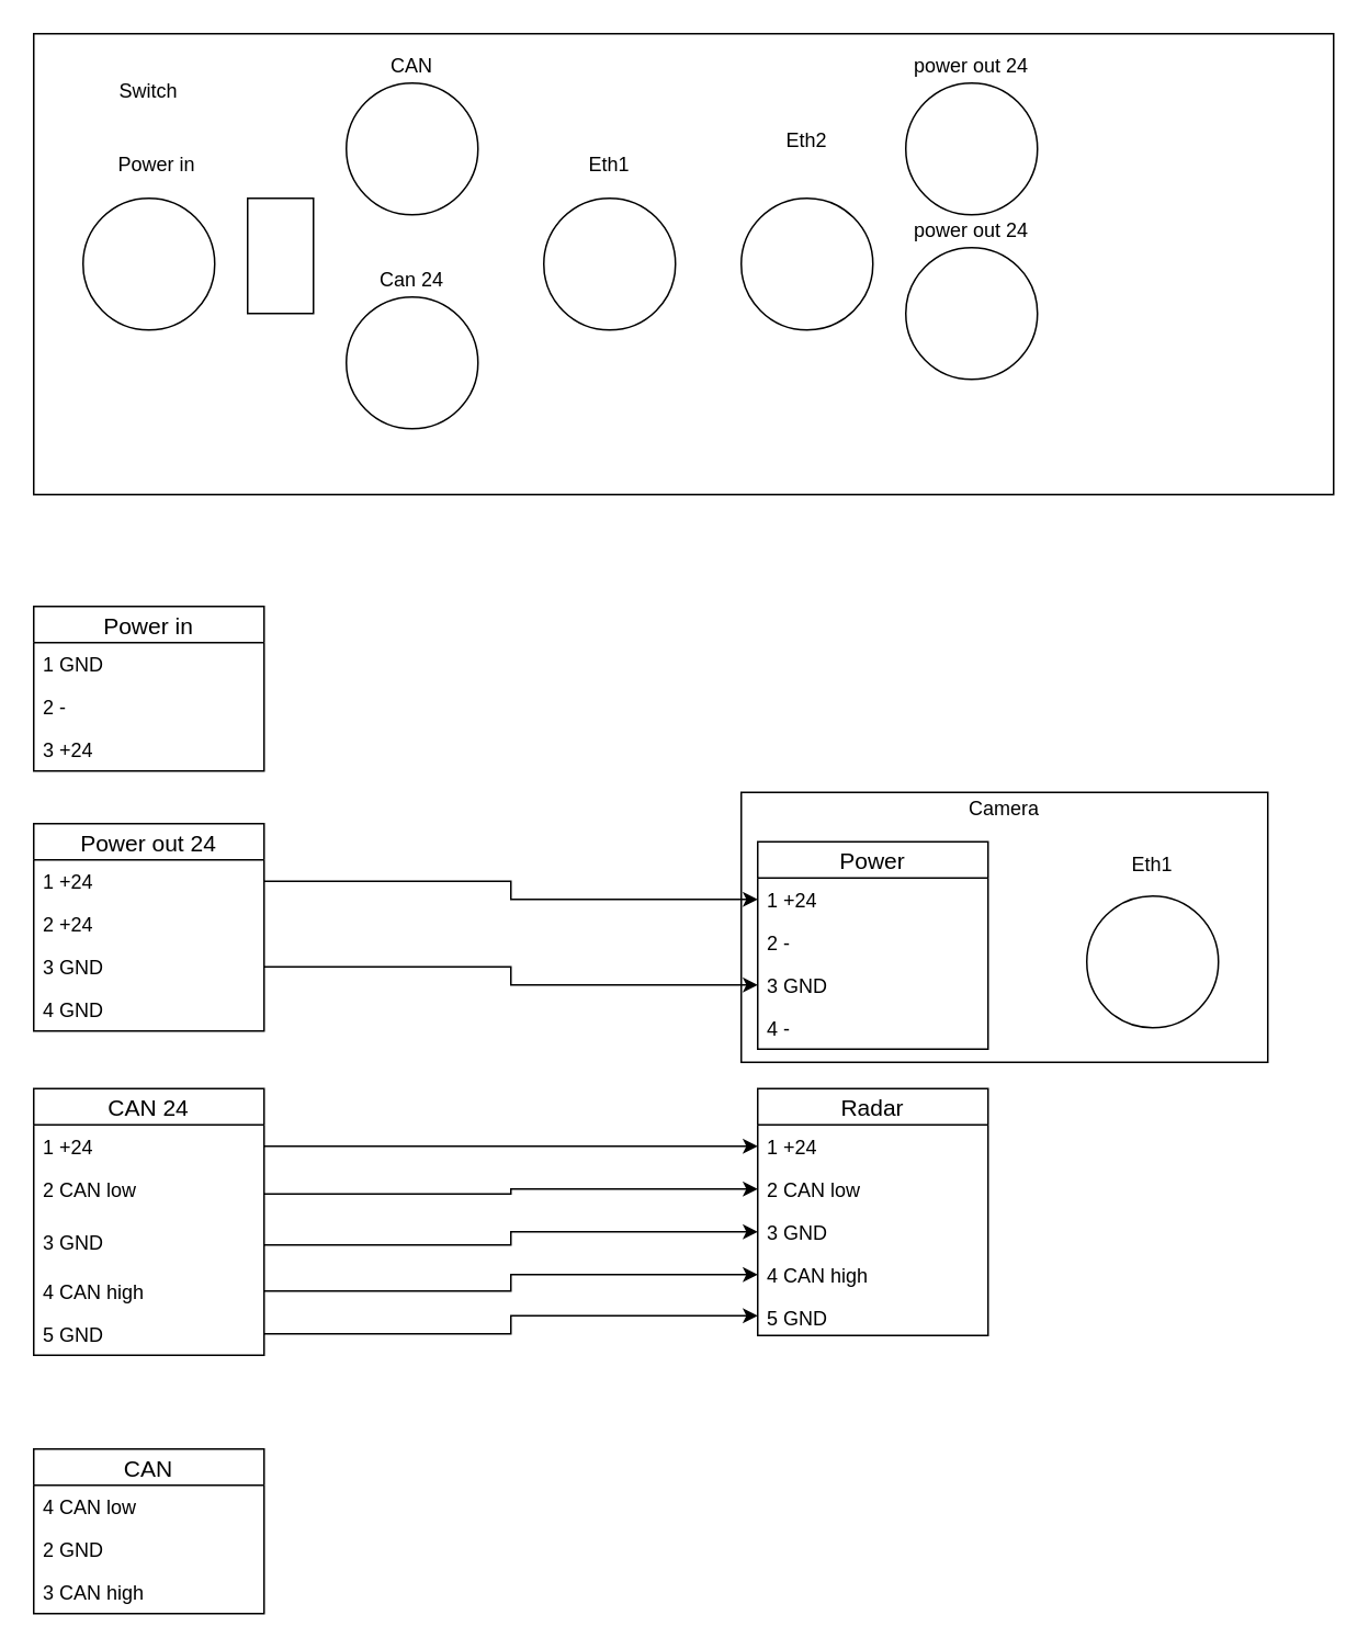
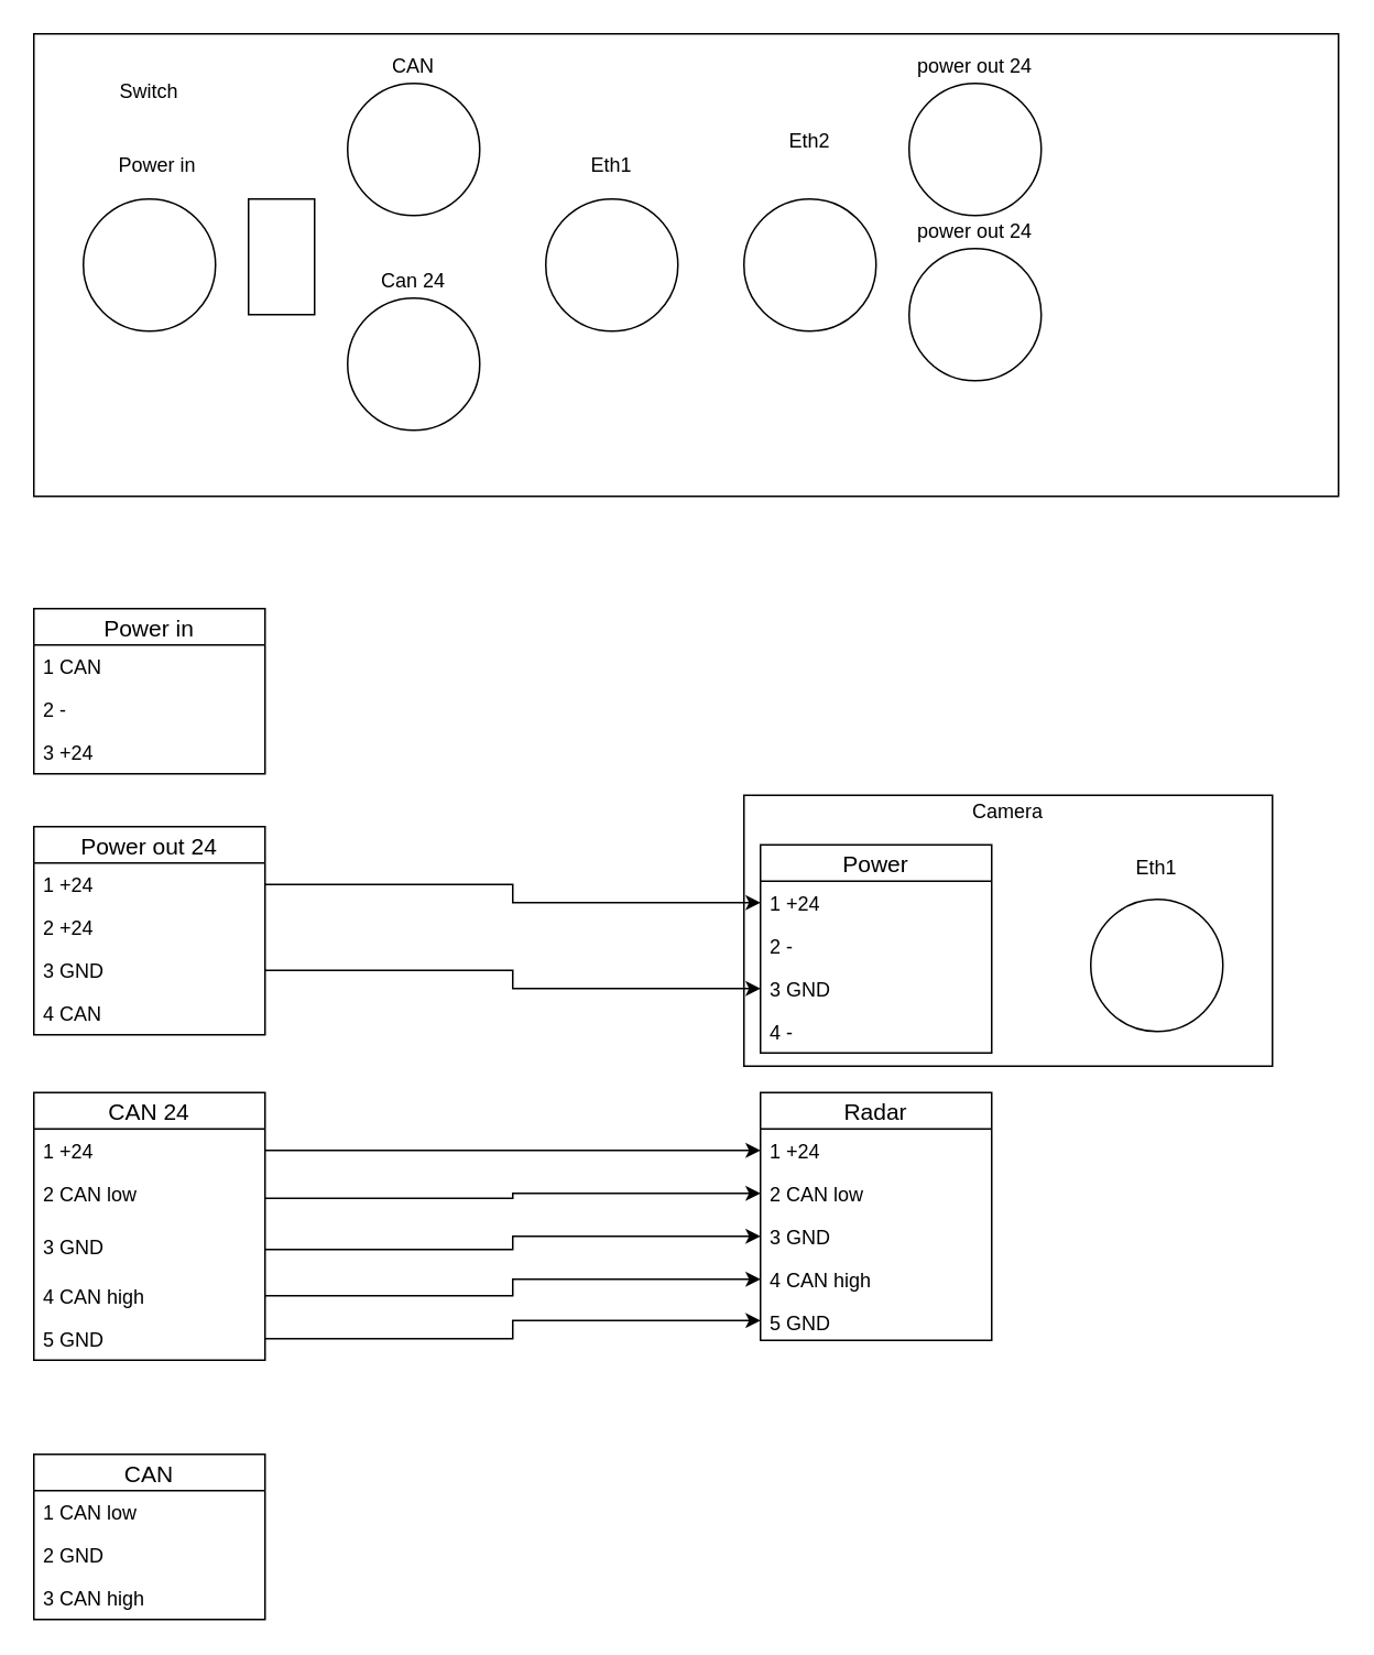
  <mxCell id="0" />
  <mxCell id="1" parent="0" />
  <mxCell id="2" value="" style="rounded=0;whiteSpace=wrap;html=1;" vertex="1" parent="1"><mxGeometry x="450" y="481" width="320" height="164" as="geometry" /></mxCell>
  <mxCell id="3" value="" style="rounded=0;whiteSpace=wrap;html=1;" vertex="1" parent="1"><mxGeometry x="20" y="20" width="790" height="280" as="geometry" /></mxCell>
  <mxCell id="4" value="" style="ellipse;whiteSpace=wrap;html=1;aspect=fixed;" vertex="1" parent="1"><mxGeometry x="50" y="120" width="80" height="80" as="geometry" /></mxCell>
  <mxCell id="5" value="" style="rounded=0;whiteSpace=wrap;html=1;" vertex="1" parent="1"><mxGeometry x="150" y="120" width="40" height="70" as="geometry" /></mxCell>
  <mxCell id="6" value="" style="ellipse;whiteSpace=wrap;html=1;aspect=fixed;" vertex="1" parent="1"><mxGeometry x="210" y="50" width="80" height="80" as="geometry" /></mxCell>
  <mxCell id="7" value="" style="ellipse;whiteSpace=wrap;html=1;aspect=fixed;" vertex="1" parent="1"><mxGeometry x="210" y="180" width="80" height="80" as="geometry" /></mxCell>
  <mxCell id="8" value="" style="ellipse;whiteSpace=wrap;html=1;aspect=fixed;" vertex="1" parent="1"><mxGeometry x="330" y="120" width="80" height="80" as="geometry" /></mxCell>
  <mxCell id="9" value="" style="ellipse;whiteSpace=wrap;html=1;aspect=fixed;" vertex="1" parent="1"><mxGeometry x="450" y="120" width="80" height="80" as="geometry" /></mxCell>
  <mxCell id="10" value="" style="ellipse;whiteSpace=wrap;html=1;aspect=fixed;" vertex="1" parent="1"><mxGeometry x="550" y="50" width="80" height="80" as="geometry" /></mxCell>
  <mxCell id="11" value="" style="ellipse;whiteSpace=wrap;html=1;aspect=fixed;" vertex="1" parent="1"><mxGeometry x="550" y="150" width="80" height="80" as="geometry" /></mxCell>
  <mxCell id="12" value="Power in" style="text;html=1;strokeColor=none;fillColor=none;align=center;verticalAlign=middle;whiteSpace=wrap;rounded=0;" vertex="1" parent="1"><mxGeometry x="60" y="90" width="70" height="20" as="geometry" /></mxCell>
  <mxCell id="13" value="Switch" style="text;html=1;strokeColor=none;fillColor=none;align=center;verticalAlign=middle;whiteSpace=wrap;rounded=0;" vertex="1" parent="1"><mxGeometry x="70" y="35" width="40" height="40" as="geometry" /></mxCell>
  <mxCell id="14" value="CAN" style="text;html=1;strokeColor=none;fillColor=none;align=center;verticalAlign=middle;whiteSpace=wrap;rounded=0;" vertex="1" parent="1"><mxGeometry x="230" y="30" width="40" height="20" as="geometry" /></mxCell>
  <mxCell id="15" value="Can 24" style="text;html=1;strokeColor=none;fillColor=none;align=center;verticalAlign=middle;whiteSpace=wrap;rounded=0;" vertex="1" parent="1"><mxGeometry x="220" y="160" width="60" height="20" as="geometry" /></mxCell>
  <mxCell id="16" value="Eth1" style="text;html=1;strokeColor=none;fillColor=none;align=center;verticalAlign=middle;whiteSpace=wrap;rounded=0;" vertex="1" parent="1"><mxGeometry x="350" y="90" width="40" height="20" as="geometry" /></mxCell>
  <mxCell id="17" value="Eth2" style="text;html=1;strokeColor=none;fillColor=none;align=center;verticalAlign=middle;whiteSpace=wrap;rounded=0;" vertex="1" parent="1"><mxGeometry x="470" y="75" width="40" height="20" as="geometry" /></mxCell>
  <mxCell id="18" value="power out 24" style="text;html=1;strokeColor=none;fillColor=none;align=center;verticalAlign=middle;whiteSpace=wrap;rounded=0;" vertex="1" parent="1"><mxGeometry x="545" y="130" width="90" height="20" as="geometry" /></mxCell>
  <mxCell id="19" value="power out 24" style="text;html=1;strokeColor=none;fillColor=none;align=center;verticalAlign=middle;whiteSpace=wrap;rounded=0;" vertex="1" parent="1"><mxGeometry x="545" y="30" width="90" height="20" as="geometry" /></mxCell>
  <mxCell id="20" value="Power in" style="swimlane;fontStyle=0;childLayout=stackLayout;horizontal=1;startSize=22;fillColor=none;horizontalStack=0;resizeParent=1;resizeParentMax=0;resizeLast=0;collapsible=1;marginBottom=0;swimlaneFillColor=#ffffff;align=center;fontSize=14;" vertex="1" parent="1"><mxGeometry x="20" y="368" width="140" height="100" as="geometry" /></mxCell>
- <mxCell id="21" value="1 GND" style="text;strokeColor=none;fillColor=none;spacingLeft=4;spacingRight=4;overflow=hidden;rotatable=0;points=[[0,0.5],[1,0.5]];portConstraint=eastwest;fontSize=12;" vertex="1" parent="20"><mxGeometry y="22" width="140" height="26" as="geometry" /></mxCell>
+ <mxCell id="21" value="1 CAN" style="text;strokeColor=none;fillColor=none;spacingLeft=4;spacingRight=4;overflow=hidden;rotatable=0;points=[[0,0.5],[1,0.5]];portConstraint=eastwest;fontSize=12;" vertex="1" parent="20"><mxGeometry y="22" width="140" height="26" as="geometry" /></mxCell>
  <mxCell id="22" value="2 -" style="text;strokeColor=none;fillColor=none;spacingLeft=4;spacingRight=4;overflow=hidden;rotatable=0;points=[[0,0.5],[1,0.5]];portConstraint=eastwest;fontSize=12;" vertex="1" parent="20"><mxGeometry y="48" width="140" height="26" as="geometry" /></mxCell>
  <mxCell id="23" value="3 +24" style="text;strokeColor=none;fillColor=none;spacingLeft=4;spacingRight=4;overflow=hidden;rotatable=0;points=[[0,0.5],[1,0.5]];portConstraint=eastwest;fontSize=12;" vertex="1" parent="20"><mxGeometry y="74" width="140" height="26" as="geometry" /></mxCell>
  <mxCell id="24" value="CAN" style="swimlane;fontStyle=0;childLayout=stackLayout;horizontal=1;startSize=22;fillColor=none;horizontalStack=0;resizeParent=1;resizeParentMax=0;resizeLast=0;collapsible=1;marginBottom=0;swimlaneFillColor=#ffffff;align=center;fontSize=14;" vertex="1" parent="1"><mxGeometry x="20" y="880" width="140" height="100" as="geometry" /></mxCell>
- <mxCell id="25" value="4 CAN low" style="text;strokeColor=none;fillColor=none;spacingLeft=4;spacingRight=4;overflow=hidden;rotatable=0;points=[[0,0.5],[1,0.5]];portConstraint=eastwest;fontSize=12;" vertex="1" parent="24"><mxGeometry y="22" width="140" height="26" as="geometry" /></mxCell>
+ <mxCell id="25" value="1 CAN low" style="text;strokeColor=none;fillColor=none;spacingLeft=4;spacingRight=4;overflow=hidden;rotatable=0;points=[[0,0.5],[1,0.5]];portConstraint=eastwest;fontSize=12;" vertex="1" parent="24"><mxGeometry y="22" width="140" height="26" as="geometry" /></mxCell>
  <mxCell id="26" value="2 GND" style="text;strokeColor=none;fillColor=none;spacingLeft=4;spacingRight=4;overflow=hidden;rotatable=0;points=[[0,0.5],[1,0.5]];portConstraint=eastwest;fontSize=12;" vertex="1" parent="24"><mxGeometry y="48" width="140" height="26" as="geometry" /></mxCell>
  <mxCell id="27" value="3 CAN high" style="text;strokeColor=none;fillColor=none;spacingLeft=4;spacingRight=4;overflow=hidden;rotatable=0;points=[[0,0.5],[1,0.5]];portConstraint=eastwest;fontSize=12;" vertex="1" parent="24"><mxGeometry y="74" width="140" height="26" as="geometry" /></mxCell>
  <mxCell id="28" value="CAN 24" style="swimlane;fontStyle=0;childLayout=stackLayout;horizontal=1;startSize=22;fillColor=none;horizontalStack=0;resizeParent=1;resizeParentMax=0;resizeLast=0;collapsible=1;marginBottom=0;swimlaneFillColor=#ffffff;align=center;fontSize=14;" vertex="1" parent="1"><mxGeometry x="20" y="661" width="140" height="162" as="geometry" /></mxCell>
  <mxCell id="29" value="1 +24" style="text;strokeColor=none;fillColor=none;spacingLeft=4;spacingRight=4;overflow=hidden;rotatable=0;points=[[0,0.5],[1,0.5]];portConstraint=eastwest;fontSize=12;" vertex="1" parent="28"><mxGeometry y="22" width="140" height="26" as="geometry" /></mxCell>
  <mxCell id="30" value="2 CAN low" style="text;strokeColor=none;fillColor=none;spacingLeft=4;spacingRight=4;overflow=hidden;rotatable=0;points=[[0,0.5],[1,0.5]];portConstraint=eastwest;fontSize=12;" vertex="1" parent="28"><mxGeometry y="48" width="140" height="32" as="geometry" /></mxCell>
  <mxCell id="31" value="3 GND" style="text;strokeColor=none;fillColor=none;spacingLeft=4;spacingRight=4;overflow=hidden;rotatable=0;points=[[0,0.5],[1,0.5]];portConstraint=eastwest;fontSize=12;" vertex="1" parent="28"><mxGeometry y="80" width="140" height="30" as="geometry" /></mxCell>
  <mxCell id="32" value="4 CAN high" style="text;strokeColor=none;fillColor=none;spacingLeft=4;spacingRight=4;overflow=hidden;rotatable=0;points=[[0,0.5],[1,0.5]];portConstraint=eastwest;fontSize=12;" vertex="1" parent="28"><mxGeometry y="110" width="140" height="26" as="geometry" /></mxCell>
  <mxCell id="33" value="5 GND" style="text;strokeColor=none;fillColor=none;spacingLeft=4;spacingRight=4;overflow=hidden;rotatable=0;points=[[0,0.5],[1,0.5]];portConstraint=eastwest;fontSize=12;" vertex="1" parent="28"><mxGeometry y="136" width="140" height="26" as="geometry" /></mxCell>
  <mxCell id="34" value="Power out 24" style="swimlane;fontStyle=0;childLayout=stackLayout;horizontal=1;startSize=22;fillColor=none;horizontalStack=0;resizeParent=1;resizeParentMax=0;resizeLast=0;collapsible=1;marginBottom=0;swimlaneFillColor=#ffffff;align=center;fontSize=14;" vertex="1" parent="1"><mxGeometry x="20" y="500" width="140" height="126" as="geometry" /></mxCell>
  <mxCell id="35" value="1 +24" style="text;strokeColor=none;fillColor=none;spacingLeft=4;spacingRight=4;overflow=hidden;rotatable=0;points=[[0,0.5],[1,0.5]];portConstraint=eastwest;fontSize=12;" vertex="1" parent="34"><mxGeometry y="22" width="140" height="26" as="geometry" /></mxCell>
  <mxCell id="36" value="2 +24" style="text;strokeColor=none;fillColor=none;spacingLeft=4;spacingRight=4;overflow=hidden;rotatable=0;points=[[0,0.5],[1,0.5]];portConstraint=eastwest;fontSize=12;" vertex="1" parent="34"><mxGeometry y="48" width="140" height="26" as="geometry" /></mxCell>
  <mxCell id="37" value="3 GND" style="text;strokeColor=none;fillColor=none;spacingLeft=4;spacingRight=4;overflow=hidden;rotatable=0;points=[[0,0.5],[1,0.5]];portConstraint=eastwest;fontSize=12;" vertex="1" parent="34"><mxGeometry y="74" width="140" height="26" as="geometry" /></mxCell>
- <mxCell id="38" value="4 GND" style="text;strokeColor=none;fillColor=none;spacingLeft=4;spacingRight=4;overflow=hidden;rotatable=0;points=[[0,0.5],[1,0.5]];portConstraint=eastwest;fontSize=12;" vertex="1" parent="34"><mxGeometry y="100" width="140" height="26" as="geometry" /></mxCell>
+ <mxCell id="38" value="4 CAN" style="text;strokeColor=none;fillColor=none;spacingLeft=4;spacingRight=4;overflow=hidden;rotatable=0;points=[[0,0.5],[1,0.5]];portConstraint=eastwest;fontSize=12;" vertex="1" parent="34"><mxGeometry y="100" width="140" height="26" as="geometry" /></mxCell>
  <mxCell id="39" value="Power" style="swimlane;fontStyle=0;childLayout=stackLayout;horizontal=1;startSize=22;fillColor=none;horizontalStack=0;resizeParent=1;resizeParentMax=0;resizeLast=0;collapsible=1;marginBottom=0;swimlaneFillColor=#ffffff;align=center;fontSize=14;" vertex="1" parent="1"><mxGeometry x="460" y="511" width="140" height="126" as="geometry" /></mxCell>
  <mxCell id="40" value="1 +24" style="text;strokeColor=none;fillColor=none;spacingLeft=4;spacingRight=4;overflow=hidden;rotatable=0;points=[[0,0.5],[1,0.5]];portConstraint=eastwest;fontSize=12;" vertex="1" parent="39"><mxGeometry y="22" width="140" height="26" as="geometry" /></mxCell>
  <mxCell id="41" value="2 -" style="text;strokeColor=none;fillColor=none;spacingLeft=4;spacingRight=4;overflow=hidden;rotatable=0;points=[[0,0.5],[1,0.5]];portConstraint=eastwest;fontSize=12;" vertex="1" parent="39"><mxGeometry y="48" width="140" height="26" as="geometry" /></mxCell>
  <mxCell id="42" value="3 GND" style="text;strokeColor=none;fillColor=none;spacingLeft=4;spacingRight=4;overflow=hidden;rotatable=0;points=[[0,0.5],[1,0.5]];portConstraint=eastwest;fontSize=12;" vertex="1" parent="39"><mxGeometry y="74" width="140" height="26" as="geometry" /></mxCell>
  <mxCell id="43" value="4 -" style="text;strokeColor=none;fillColor=none;spacingLeft=4;spacingRight=4;overflow=hidden;rotatable=0;points=[[0,0.5],[1,0.5]];portConstraint=eastwest;fontSize=12;" vertex="1" parent="39"><mxGeometry y="100" width="140" height="26" as="geometry" /></mxCell>
  <mxCell id="44" value="" style="ellipse;whiteSpace=wrap;html=1;aspect=fixed;" vertex="1" parent="1"><mxGeometry x="660" y="544" width="80" height="80" as="geometry" /></mxCell>
  <mxCell id="45" value="Camera" style="text;html=1;strokeColor=none;fillColor=none;align=center;verticalAlign=middle;whiteSpace=wrap;rounded=0;" vertex="1" parent="1"><mxGeometry x="590" y="481" width="40" height="20" as="geometry" /></mxCell>
  <mxCell id="46" value="Eth1" style="text;html=1;strokeColor=none;fillColor=none;align=center;verticalAlign=middle;whiteSpace=wrap;rounded=0;" vertex="1" parent="1"><mxGeometry x="680" y="515" width="40" height="20" as="geometry" /></mxCell>
  <mxCell id="47" style="edgeStyle=orthogonalEdgeStyle;rounded=0;orthogonalLoop=1;jettySize=auto;html=1;entryX=0;entryY=0.5;entryDx=0;entryDy=0;" edge="1" parent="1" source="35" target="40"><mxGeometry relative="1" as="geometry" /></mxCell>
  <mxCell id="48" style="edgeStyle=orthogonalEdgeStyle;rounded=0;orthogonalLoop=1;jettySize=auto;html=1;entryX=0;entryY=0.5;entryDx=0;entryDy=0;" edge="1" parent="1" source="37" target="42"><mxGeometry relative="1" as="geometry" /></mxCell>
  <mxCell id="49" value="Radar" style="swimlane;fontStyle=0;childLayout=stackLayout;horizontal=1;startSize=22;fillColor=none;horizontalStack=0;resizeParent=1;resizeParentMax=0;resizeLast=0;collapsible=1;marginBottom=0;swimlaneFillColor=#ffffff;align=center;fontSize=14;" vertex="1" parent="1"><mxGeometry x="460" y="661" width="140" height="150" as="geometry" /></mxCell>
  <mxCell id="50" value="1 +24" style="text;strokeColor=none;fillColor=none;spacingLeft=4;spacingRight=4;overflow=hidden;rotatable=0;points=[[0,0.5],[1,0.5]];portConstraint=eastwest;fontSize=12;" vertex="1" parent="49"><mxGeometry y="22" width="140" height="26" as="geometry" /></mxCell>
  <mxCell id="51" value="2 CAN low" style="text;strokeColor=none;fillColor=none;spacingLeft=4;spacingRight=4;overflow=hidden;rotatable=0;points=[[0,0.5],[1,0.5]];portConstraint=eastwest;fontSize=12;" vertex="1" parent="49"><mxGeometry y="48" width="140" height="26" as="geometry" /></mxCell>
  <mxCell id="52" value="3 GND" style="text;strokeColor=none;fillColor=none;spacingLeft=4;spacingRight=4;overflow=hidden;rotatable=0;points=[[0,0.5],[1,0.5]];portConstraint=eastwest;fontSize=12;" vertex="1" parent="49"><mxGeometry y="74" width="140" height="26" as="geometry" /></mxCell>
  <mxCell id="53" value="4 CAN high" style="text;strokeColor=none;fillColor=none;spacingLeft=4;spacingRight=4;overflow=hidden;rotatable=0;points=[[0,0.5],[1,0.5]];portConstraint=eastwest;fontSize=12;" vertex="1" parent="49"><mxGeometry y="100" width="140" height="26" as="geometry" /></mxCell>
  <mxCell id="54" value="5 GND" style="text;strokeColor=none;fillColor=none;spacingLeft=4;spacingRight=4;overflow=hidden;rotatable=0;points=[[0,0.5],[1,0.5]];portConstraint=eastwest;fontSize=12;" vertex="1" parent="49"><mxGeometry y="126" width="140" height="24" as="geometry" /></mxCell>
  <mxCell id="55" style="edgeStyle=orthogonalEdgeStyle;rounded=0;orthogonalLoop=1;jettySize=auto;html=1;" edge="1" parent="1" source="29" target="50"><mxGeometry relative="1" as="geometry" /></mxCell>
  <mxCell id="56" style="edgeStyle=orthogonalEdgeStyle;rounded=0;orthogonalLoop=1;jettySize=auto;html=1;entryX=0;entryY=0.5;entryDx=0;entryDy=0;" edge="1" parent="1" source="30" target="51"><mxGeometry relative="1" as="geometry" /></mxCell>
  <mxCell id="57" style="edgeStyle=orthogonalEdgeStyle;rounded=0;orthogonalLoop=1;jettySize=auto;html=1;" edge="1" parent="1" source="31" target="52"><mxGeometry relative="1" as="geometry" /></mxCell>
  <mxCell id="58" style="edgeStyle=orthogonalEdgeStyle;rounded=0;orthogonalLoop=1;jettySize=auto;html=1;entryX=0;entryY=0.5;entryDx=0;entryDy=0;" edge="1" parent="1" source="32" target="53"><mxGeometry relative="1" as="geometry" /></mxCell>
  <mxCell id="59" style="edgeStyle=orthogonalEdgeStyle;rounded=0;orthogonalLoop=1;jettySize=auto;html=1;entryX=0;entryY=0.5;entryDx=0;entryDy=0;" edge="1" parent="1" source="33" target="54"><mxGeometry relative="1" as="geometry" /></mxCell>
